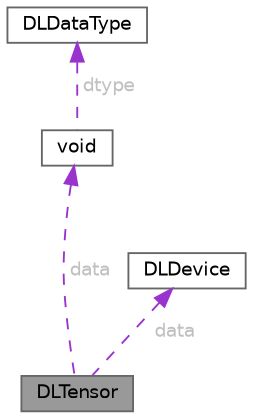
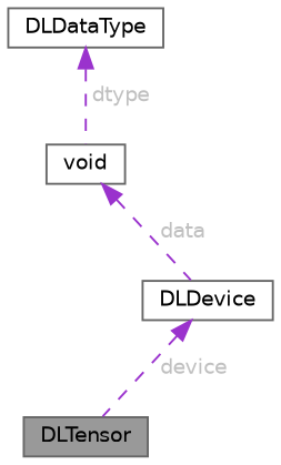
  digraph {
    node [color=gray40 fillcolor=white fontname=Helvetica fontsize=10 shape=box style=filled]
    edge [color=darkorchid3 dir=back fontcolor=grey fontname=Helvetica fontsize=10 labelfontname=Helvetica labelfontsize=10 style=dashed]
    n1 [fillcolor=grey60 fontcolor=black height=0.2 label=DLTensor width=0.4]
    n2 [height=0.2 label=void width=0.4]
    n3 [height=0.2 label=DLDevice width=0.4]
    n4 [height=0.2 label=DLDataType width=0.4]
-   n2 -> n1 [label=" data"]
-   n3 -> n1 [label=" data"]
+   n2 -> n3 [label=" data"]
+   n3 -> n1 [label=" device"]
    n4 -> n2 [label=" dtype"]
  }
